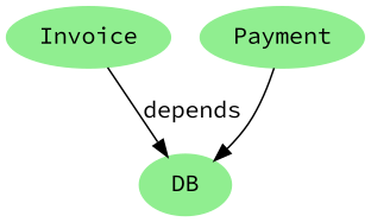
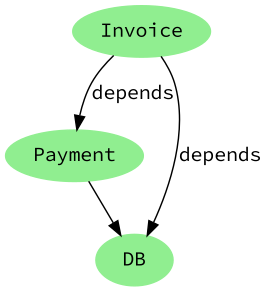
  digraph {
    fontname="Source Code Pro"
    node [color=lightgreen fontname="Source Code Pro" shape=ellipse style=filled]
    edge [fontname="Source Code Pro"]
    Invoice
    Payment
    DB
+   Invoice -> Payment [label=depends]
    Invoice -> DB [label=depends]
    Payment -> DB
  }
